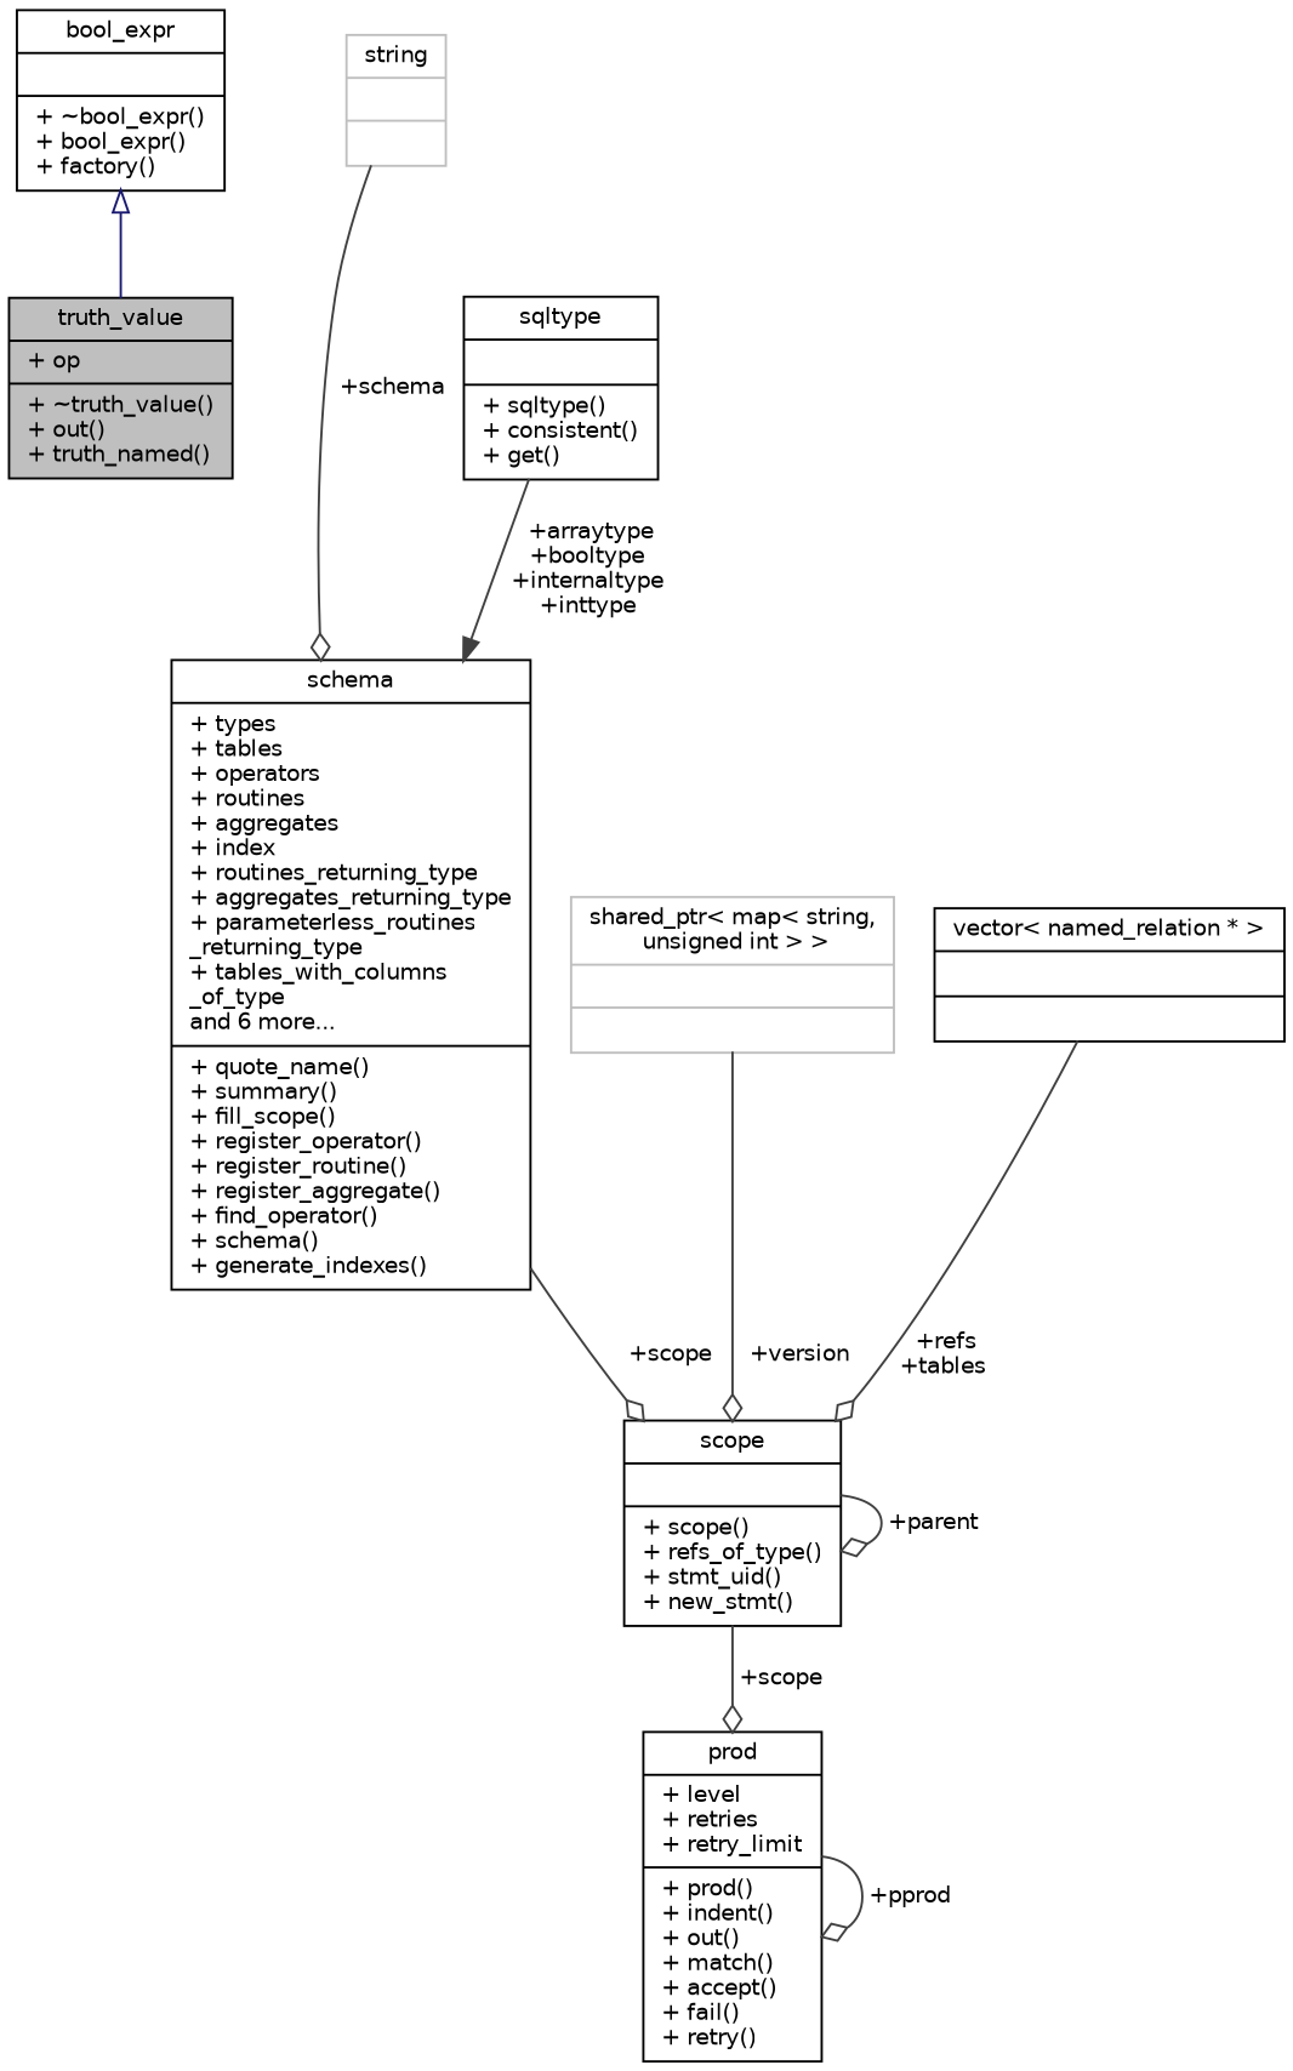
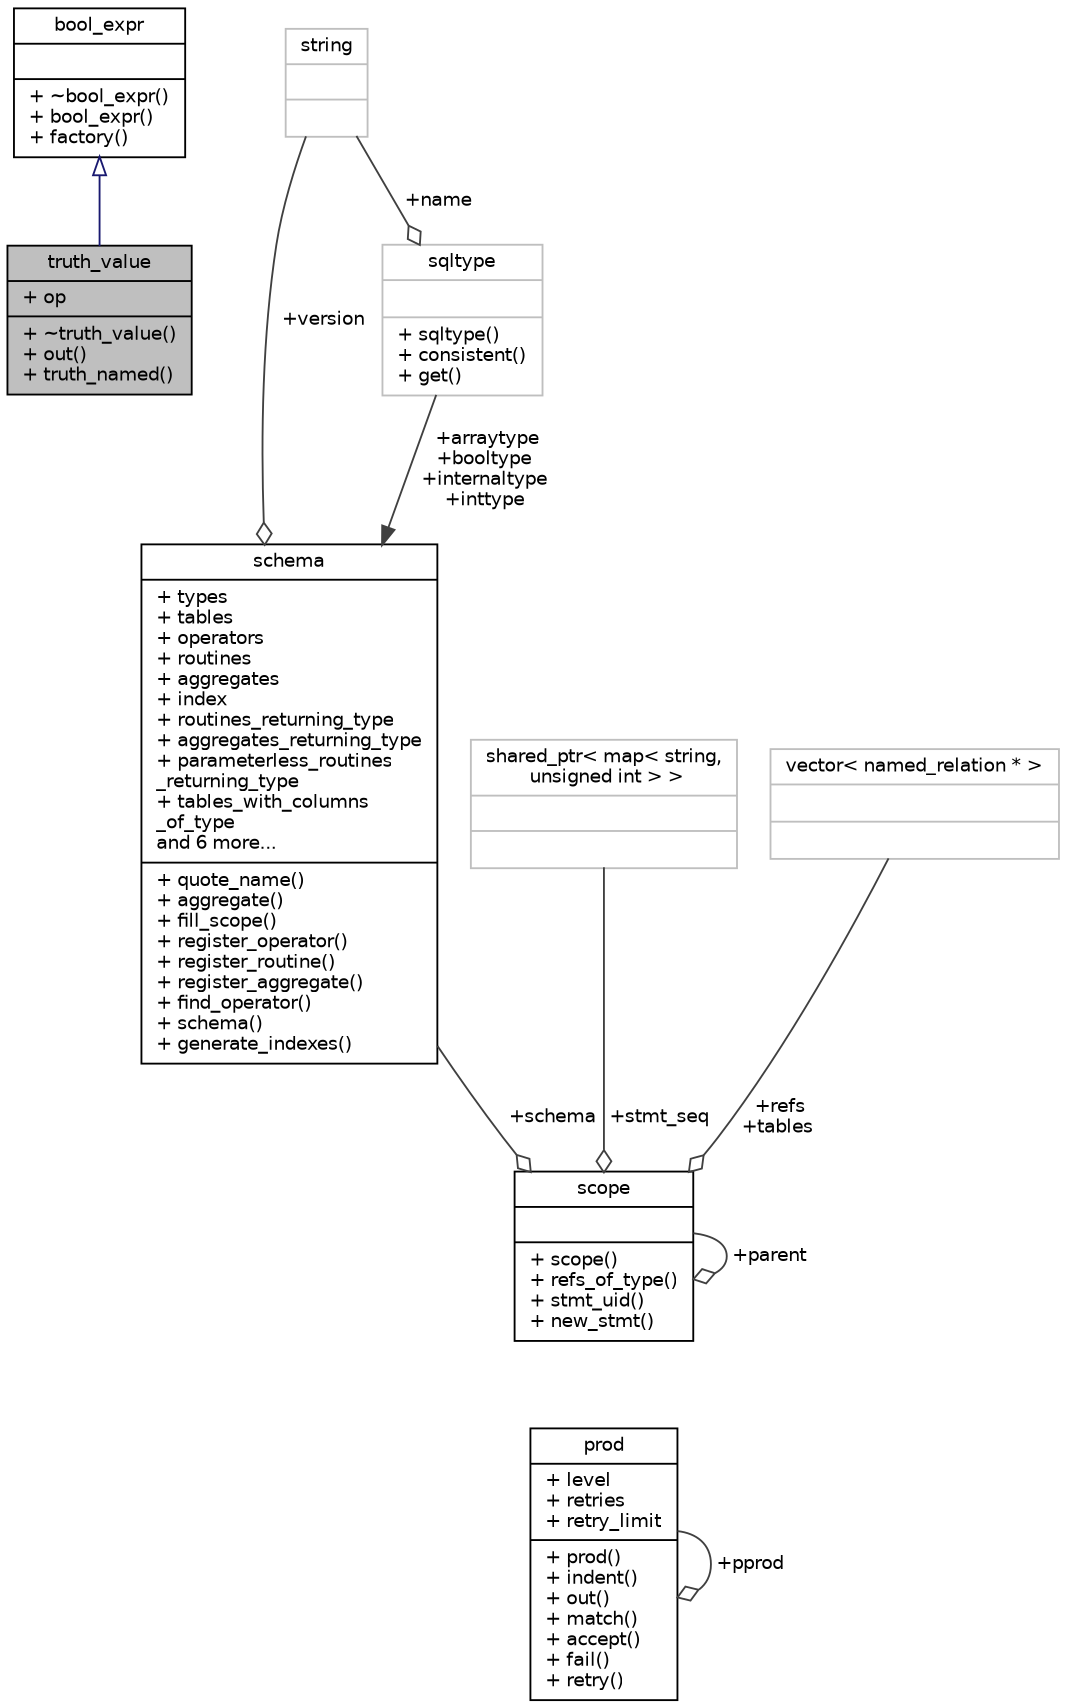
  digraph {
    node [color=black fillcolor=white fontname=Helvetica fontsize=10 shape=record style=filled]
    edge [color=grey25 fontname=Helvetica fontsize=10 labelfontname=Helvetica labelfontsize=10 style=solid arrowhead=odiamond]
    n1 [fillcolor=grey75 fontcolor=black height=0.2 label="{truth_value\n|+ op\l|+ ~truth_value()\l+ out()\l+ truth_named()\l}" width=0.4]
    n2 [height=0.2 label="{bool_expr\n||+ ~bool_expr()\l+ bool_expr()\l+ factory()\l}" width=0.4]
    n3 [height=0.2 label="{prod\n|+ level\l+ retries\l+ retry_limit\l|+ prod()\l+ indent()\l+ out()\l+ match()\l+ accept()\l+ fail()\l+ retry()\l}" width=0.4]
    n4 [height=0.2 label="{scope\n||+ scope()\l+ refs_of_type()\l+ stmt_uid()\l+ new_stmt()\l}" width=0.4]
-   n5 [height=0.2 label="{schema\n|+ types\l+ tables\l+ operators\l+ routines\l+ aggregates\l+ index\l+ routines_returning_type\l+ aggregates_returning_type\l+ parameterless_routines\l_returning_type\l+ tables_with_columns\l_of_type\land 6 more...\l|+ quote_name()\l+ summary()\l+ fill_scope()\l+ register_operator()\l+ register_routine()\l+ register_aggregate()\l+ find_operator()\l+ schema()\l+ generate_indexes()\l}" width=0.4]
+   n5 [height=0.2 label="{schema\n|+ types\l+ tables\l+ operators\l+ routines\l+ aggregates\l+ index\l+ routines_returning_type\l+ aggregates_returning_type\l+ parameterless_routines\l_returning_type\l+ tables_with_columns\l_of_type\land 6 more...\l|+ quote_name()\l+ aggregate()\l+ fill_scope()\l+ register_operator()\l+ register_routine()\l+ register_aggregate()\l+ find_operator()\l+ schema()\l+ generate_indexes()\l}" width=0.4]
    n6 [color=grey75 height=0.2 label="{string\n||}" width=0.4]
-   n7 [height=0.2 label="{sqltype\n||+ sqltype()\l+ consistent()\l+ get()\l}" width=0.4]
+   n7 [color=grey75 height=0.2 label="{sqltype\n||+ sqltype()\l+ consistent()\l+ get()\l}" width=0.4]
    n8 [color=grey75 height=0.2 label="{shared_ptr\< map\< string,\l unsigned int \> \>\n||}" width=0.4]
-   n9 [height=0.2 label="{vector\< named_relation * \>\n||}" width=0.4]
+   n9 [color=grey75 height=0.2 label="{vector\< named_relation * \>\n||}" width=0.4]
    n2 -> n1 [arrowtail=onormal color=midnightblue dir=back arrowhead=""]
    n3 -> n3 [label=" +pprod"]
-   n4 -> n3 [label=" +scope"]
    n4 -> n4 [label=" +parent"]
-   n5 -> n4 [label=" +scope"]
-   n6 -> n5 [label=" +schema"]
+   n5 -> n4 [label=" +schema"]
+   n6 -> n5 [label=" +version"]
+   n6 -> n7 [label=" +name"]
    n7 -> n5 [arrowhead=normal label=" +arraytype\n+booltype\n+internaltype\n+inttype"]
-   n8 -> n4 [label=" +version"]
+   n8 -> n4 [label=" +stmt_seq"]
    n9 -> n4 [label=" +refs\n+tables"]
  }
